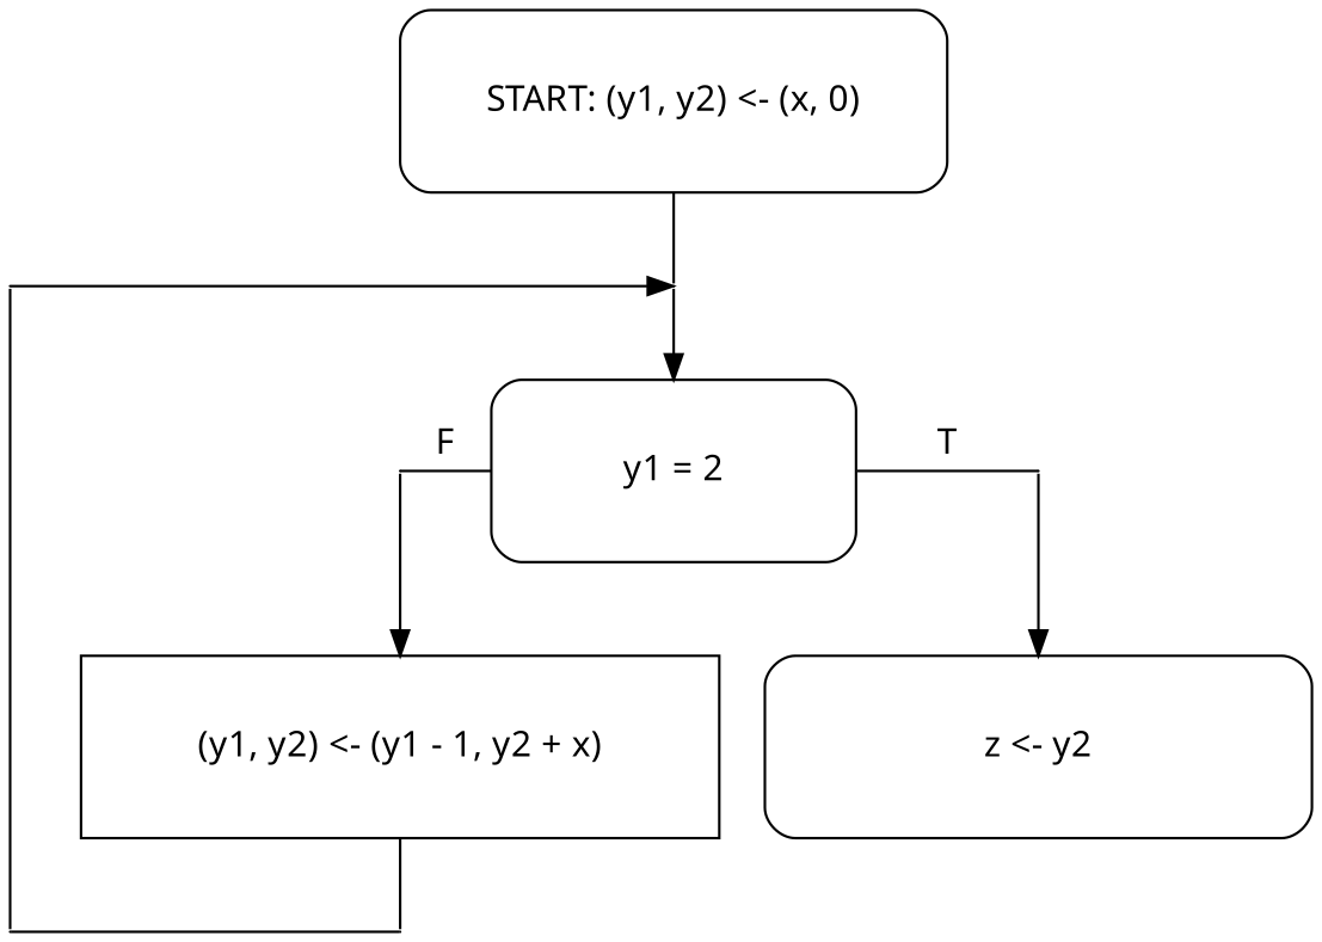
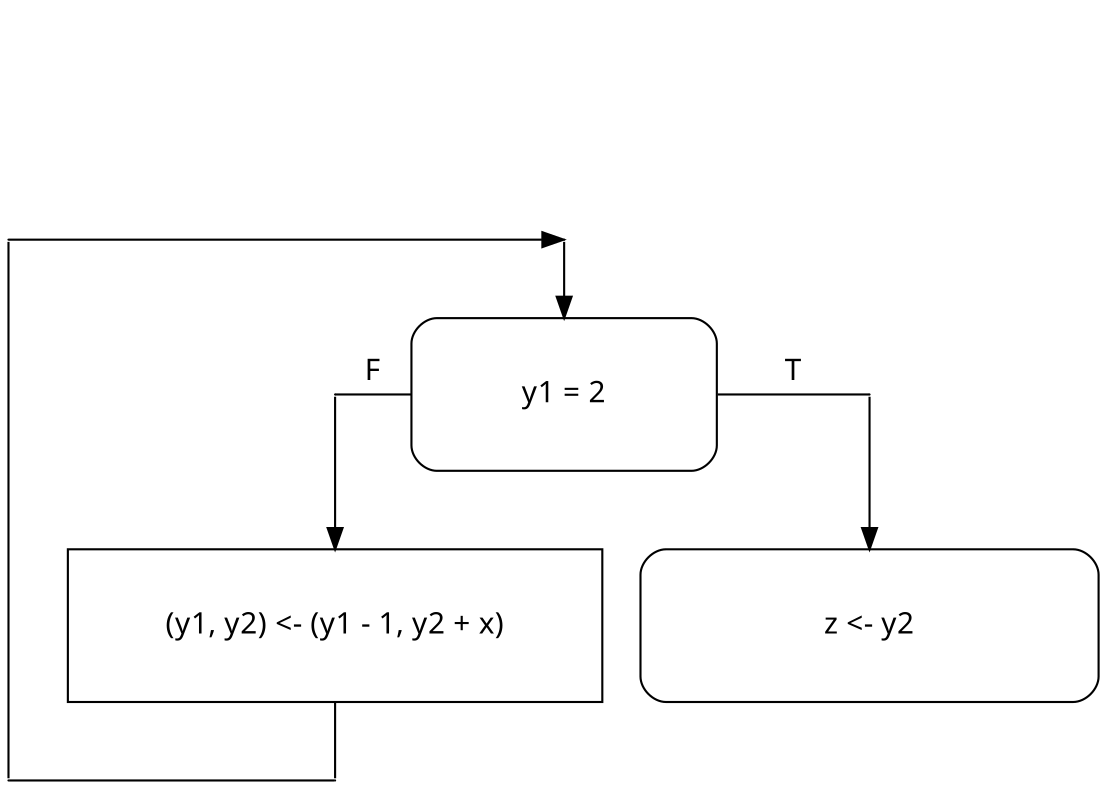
  digraph {
    fontname="Noto Sans"
    node [fontname="Noto Sans" shape=point]
    edge [fontname="Noto Sans" arrowhead=none]
    p1 [height=1 width=0]
    p2 [height=1 width=0]
    n3 [height=1 label="y1 = 2" shape=rectangle style=rounded width=2]
    p4 [height=1 width=0]
    p3 [height=1 width=0]
    n6 [height=1 label="(y1, y2) <- (y1 - 1, y2 + x)" shape=rectangle width=3.5]
    n7 [height=1 label="z <- y2" shape=rectangle style=rounded width=3]
    p5 [height=1 width=0]
    p6 [height=1 width=0]
-   n10 [height=1 label="START: (y1, y2) <- (x, 0)" shape=rectangle style=rounded width=3]
    subgraph sub_1 {
      rank=same
      p1
      p2
    }
    subgraph sub_2 {
      rank=same
      n3
      p4
      p3
    }
    subgraph sub_3 {
      rank=same
      n6
      n7
    }
    subgraph sub_4 {
      rank=same
      p5
      p6
    }
    p1 -> p2 [arrowhead=""]
    p1 -> p5 [weight=8]
    p2 -> n3 [weight=8 arrowhead=""]
    n3 -> p4 [label=T]
    p4 -> n7 [weight=8 arrowhead=""]
    p3 -> n3 [label=F]
    p3 -> n6 [weight=8 arrowhead=""]
    n6 -> p6 [weight=8]
    p5 -> p6
-   n10 -> p2
  }
